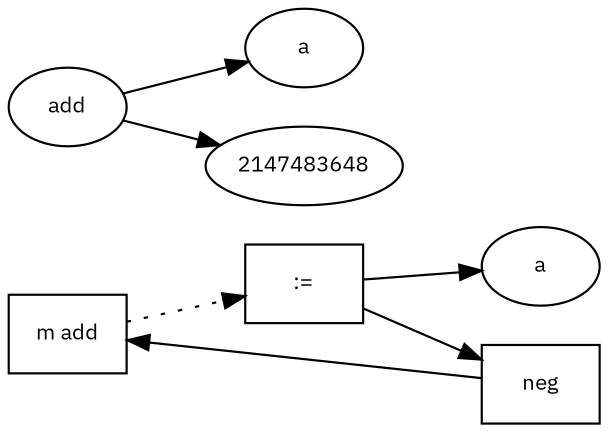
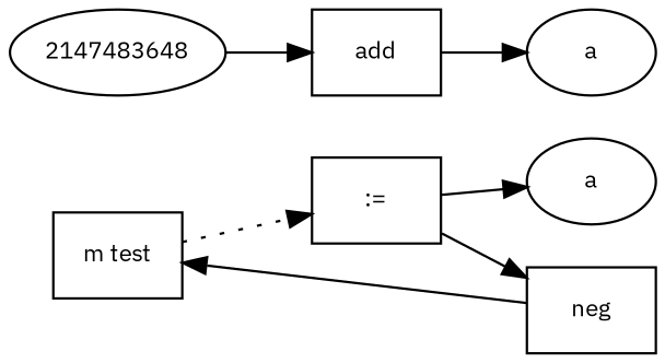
  digraph {
    fontname="IBM Plex Sans"
    fontsize=10
    rankdir=LR
    node [fontname="IBM Plex Sans" fontsize=10 shape=box]
    edge [fontname="IBM Plex Sans" fontsize=10]
-   n1 [label="m add"]
+   n1 [label="m test"]
    n2 [label=":="]
    n3 [label=a shape=ellipse]
    n4 [label=neg]
-   n5 [label=add shape=ellipse]
+   n5 [label=add]
    n6 [label=a shape=ellipse]
    n7 [label=2147483648 shape=ellipse]
    n1 -> n2 [style=dotted]
    n2 -> n3
    n2 -> n4
    n4 -> n1
    n5 -> n6
-   n5 -> n7
+   n7 -> n5
  }
